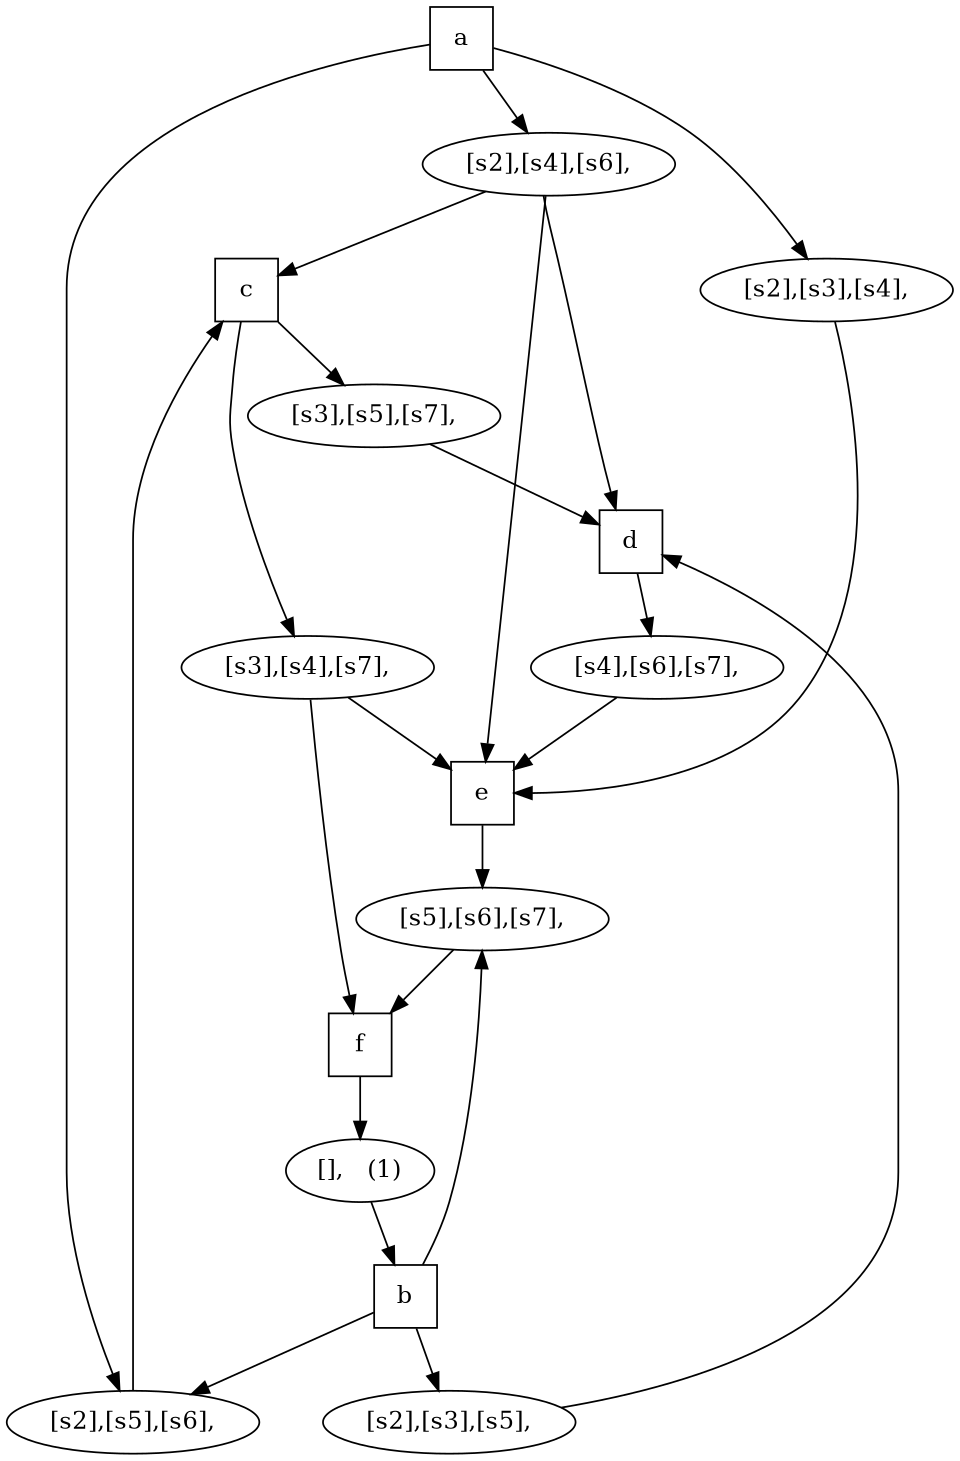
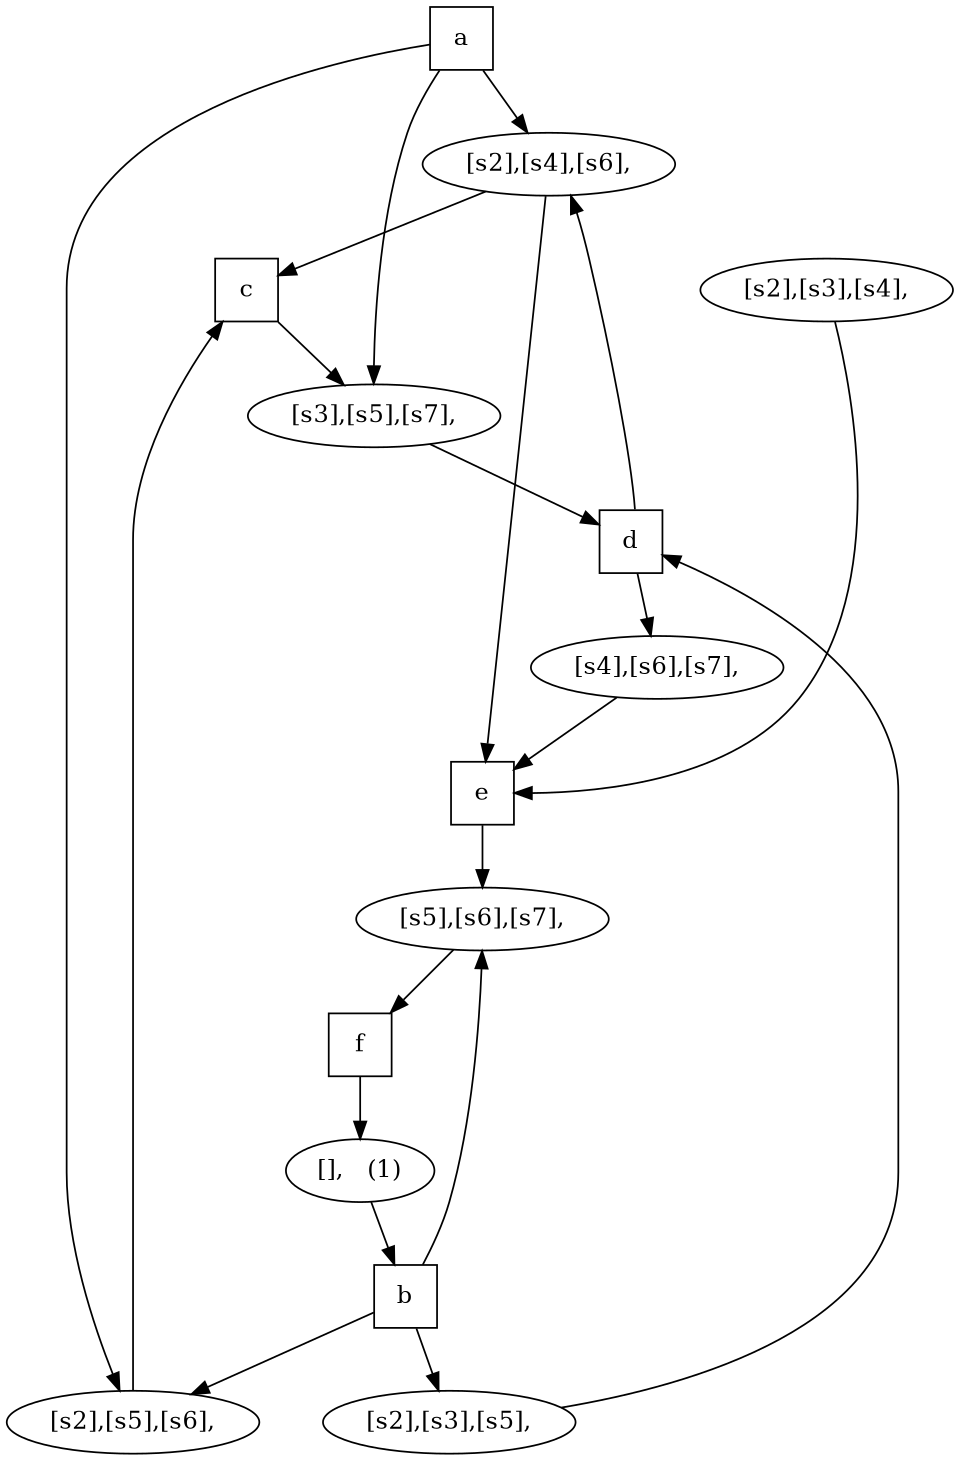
  digraph {
    n1 [label=a shape=box width=0.5]
    n2 [label="[s2],[s4],[s6]," width=0.5]
    n3 [label="[s2],[s5],[s6]," width=0.5]
    n4 [label="[s2],[s3],[s4]," width=0.5]
    n5 [label=c shape=box width=0.5]
    n6 [label=e shape=box width=0.5]
    n7 [label="[s2],[s3],[s5]," width=0.5]
    n8 [label=d shape=box width=0.5]
    n9 [label=b shape=box width=0.5]
    n10 [label="[s5],[s6],[s7]," width=0.5]
    n11 [label="[s3],[s5],[s7]," width=0.5]
    n12 [label=f shape=box width=0.5]
-   n13 [label="[s3],[s4],[s7]," width=0.5]
    n14 [label="[s4],[s6],[s7]," width=0.5]
    n15 [label="[],   (1)" width=0.5]
    n1 -> n2
    n1 -> n3
-   n1 -> n4
+   n1 -> n11
    n2 -> n5
    n2 -> n6
    n3 -> n5
    n4 -> n6
    n5 -> n11
-   n5 -> n13
    n6 -> n10
    n7 -> n8
-   n2 -> n8
+   n8 -> n2
    n8 -> n14
    n9 -> n3
    n9 -> n7
    n9 -> n10
    n10 -> n12
    n11 -> n8
    n12 -> n15
-   n13 -> n6
-   n13 -> n12
    n14 -> n6
    n15 -> n9
  }
